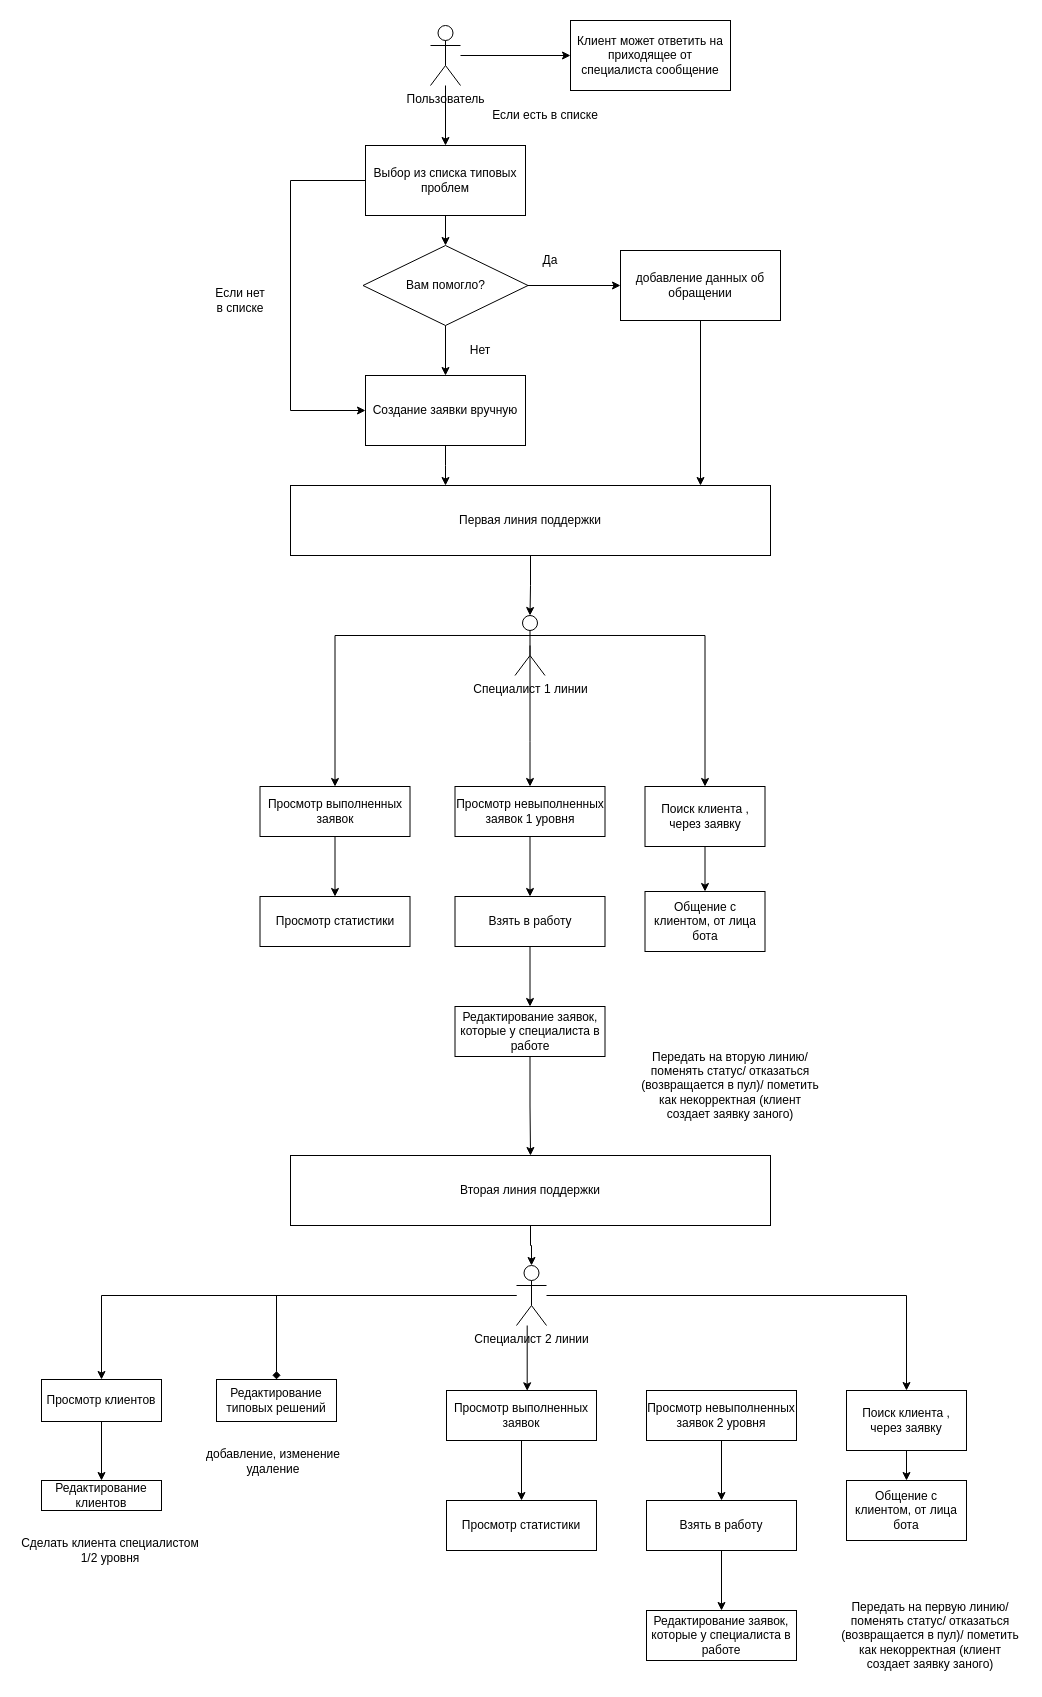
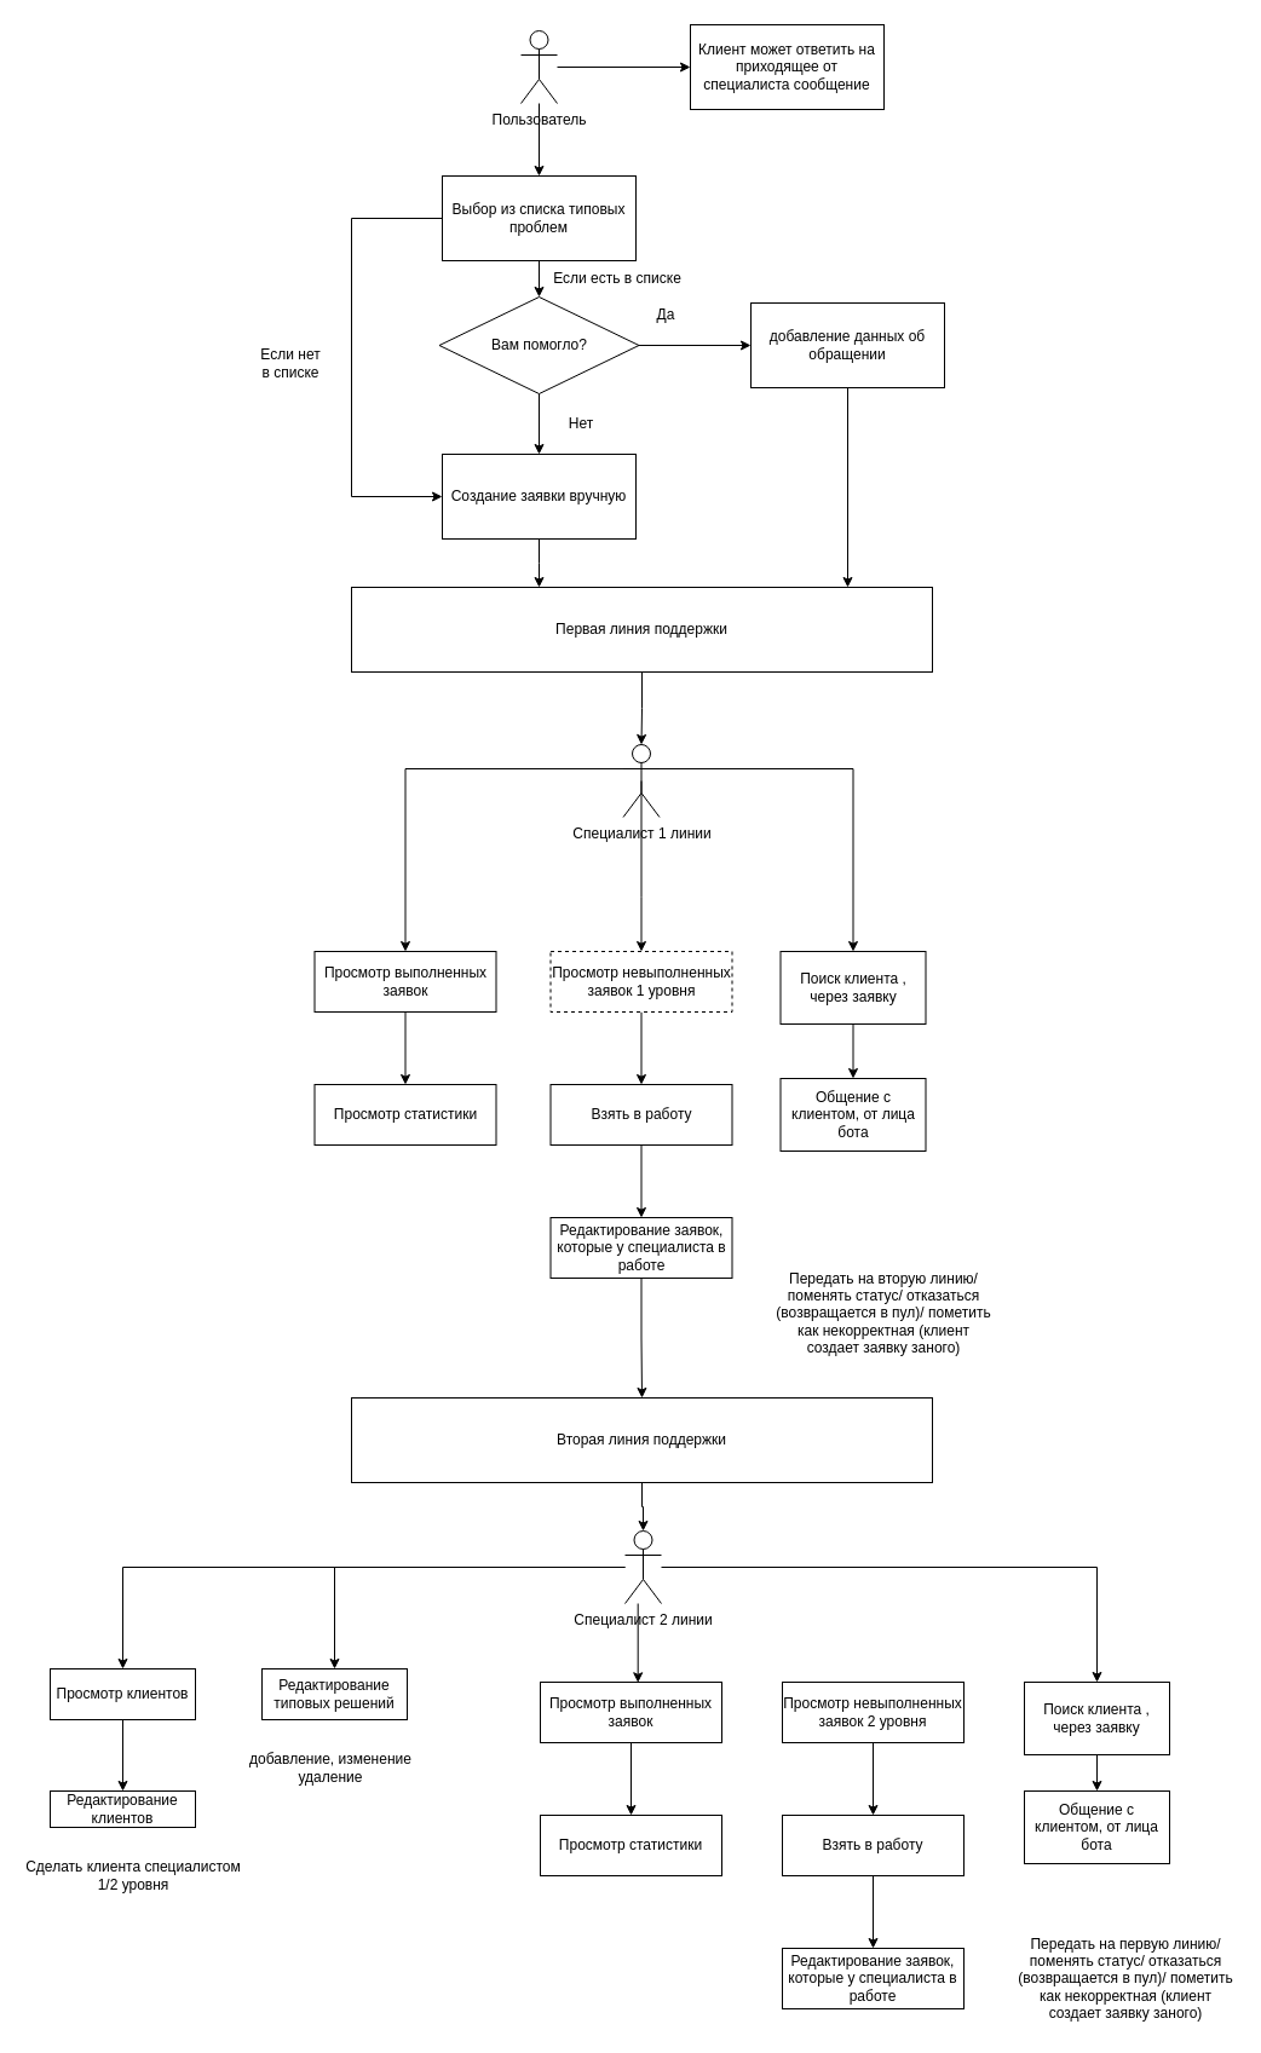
  <mxCell id="0" />
  <mxCell id="1" parent="0" />
  <mxCell id="2" style="edgeStyle=orthogonalEdgeStyle;rounded=0;orthogonalLoop=1;jettySize=auto;html=1;entryX=0.5;entryY=0;entryDx=0;entryDy=0;" parent="1" source="4" target="7" edge="1"><mxGeometry relative="1" as="geometry" /></mxCell>
  <mxCell id="3" style="edgeStyle=orthogonalEdgeStyle;rounded=0;orthogonalLoop=1;jettySize=auto;html=1;entryX=0;entryY=0.5;entryDx=0;entryDy=0;" parent="1" source="4" target="35" edge="1"><mxGeometry relative="1" as="geometry" /></mxCell>
  <mxCell id="4" value="Пользователь" style="shape=umlActor;verticalLabelPosition=bottom;verticalAlign=top;html=1;outlineConnect=0;" parent="1" vertex="1"><mxGeometry x="430" y="25" width="30" height="60" as="geometry" /></mxCell>
  <mxCell id="5" style="edgeStyle=orthogonalEdgeStyle;rounded=0;orthogonalLoop=1;jettySize=auto;html=1;entryX=0.5;entryY=0;entryDx=0;entryDy=0;" parent="1" source="7" target="10" edge="1"><mxGeometry relative="1" as="geometry" /></mxCell>
  <mxCell id="6" style="edgeStyle=orthogonalEdgeStyle;rounded=0;orthogonalLoop=1;jettySize=auto;html=1;entryX=0;entryY=0.5;entryDx=0;entryDy=0;" parent="1" source="7" target="15" edge="1"><mxGeometry relative="1" as="geometry"><Array as="points"><mxPoint x="290" y="180" /><mxPoint x="290" y="410" /></Array></mxGeometry></mxCell>
  <mxCell id="7" value="Выбор из списка типовых проблем" style="rounded=0;whiteSpace=wrap;html=1;" parent="1" vertex="1"><mxGeometry x="365" y="145" width="160" height="70" as="geometry" /></mxCell>
  <mxCell id="8" style="edgeStyle=orthogonalEdgeStyle;rounded=0;orthogonalLoop=1;jettySize=auto;html=1;entryX=0.5;entryY=0;entryDx=0;entryDy=0;" parent="1" source="10" target="15" edge="1"><mxGeometry relative="1" as="geometry"><mxPoint x="445" y="375" as="targetPoint" /></mxGeometry></mxCell>
  <mxCell id="9" style="edgeStyle=orthogonalEdgeStyle;rounded=0;orthogonalLoop=1;jettySize=auto;html=1;exitX=1;exitY=0.5;exitDx=0;exitDy=0;entryX=0;entryY=0.5;entryDx=0;entryDy=0;" parent="1" source="10" target="13" edge="1"><mxGeometry relative="1" as="geometry" /></mxCell>
  <mxCell id="10" value="Вам помогло?" style="rhombus;whiteSpace=wrap;html=1;" parent="1" vertex="1"><mxGeometry x="362.5" y="245" width="165" height="80" as="geometry" /></mxCell>
  <mxCell id="11" value="Да" style="text;html=1;align=center;verticalAlign=middle;whiteSpace=wrap;rounded=0;" parent="1" vertex="1"><mxGeometry x="520" y="245" width="60" height="30" as="geometry" /></mxCell>
  <mxCell id="12" style="edgeStyle=orthogonalEdgeStyle;rounded=0;orthogonalLoop=1;jettySize=auto;html=1;" edge="1" parent="1" source="13"><mxGeometry relative="1" as="geometry"><mxPoint x="700" y="485" as="targetPoint" /></mxGeometry></mxCell>
  <mxCell id="13" value="добавление данных об обращении" style="rounded=0;whiteSpace=wrap;html=1;" parent="1" vertex="1"><mxGeometry x="620" y="250" width="160" height="70" as="geometry" /></mxCell>
  <mxCell id="14" style="edgeStyle=orthogonalEdgeStyle;rounded=0;orthogonalLoop=1;jettySize=auto;html=1;" edge="1" parent="1" source="15"><mxGeometry relative="1" as="geometry"><mxPoint x="445" y="485" as="targetPoint" /></mxGeometry></mxCell>
  <mxCell id="15" value="Создание заявки вручную" style="rounded=0;whiteSpace=wrap;html=1;" parent="1" vertex="1"><mxGeometry x="365" y="375" width="160" height="70" as="geometry" /></mxCell>
  <mxCell id="16" value="Если нет в списке" style="text;html=1;align=center;verticalAlign=middle;whiteSpace=wrap;rounded=0;" parent="1" vertex="1"><mxGeometry x="210" y="285" width="60" height="30" as="geometry" /></mxCell>
- <mxCell id="17" value="Если есть в списке" style="text;html=1;align=center;verticalAlign=middle;whiteSpace=wrap;rounded=0;" parent="1" vertex="1"><mxGeometry x="485" y="100" width="120" height="30" as="geometry" /></mxCell>
+ <mxCell id="17" value="Если есть в списке" style="text;html=1;align=center;verticalAlign=middle;whiteSpace=wrap;rounded=0;" parent="1" vertex="1"><mxGeometry x="450" y="215" width="120" height="30" as="geometry" /></mxCell>
  <mxCell id="18" style="edgeStyle=orthogonalEdgeStyle;rounded=0;orthogonalLoop=1;jettySize=auto;html=1;entryX=0.5;entryY=0;entryDx=0;entryDy=0;exitX=0.5;exitY=0.5;exitDx=0;exitDy=0;exitPerimeter=0;" parent="1" source="20" target="25" edge="1"><mxGeometry relative="1" as="geometry"><Array as="points"><mxPoint x="529.5" y="741" /><mxPoint x="529.5" y="741" /></Array><mxPoint x="519.5" y="721" as="sourcePoint" /></mxGeometry></mxCell>
  <mxCell id="19" style="edgeStyle=orthogonalEdgeStyle;rounded=0;orthogonalLoop=1;jettySize=auto;html=1;entryX=0.5;entryY=0;entryDx=0;entryDy=0;exitX=1;exitY=0.333;exitDx=0;exitDy=0;exitPerimeter=0;" parent="1" source="20" target="34" edge="1"><mxGeometry relative="1" as="geometry"><mxPoint x="534.5" y="691" as="sourcePoint" /></mxGeometry></mxCell>
  <mxCell id="20" value="Специалист 1 линии" style="shape=umlActor;verticalLabelPosition=bottom;verticalAlign=top;html=1;outlineConnect=0;" parent="1" vertex="1"><mxGeometry x="514.5" y="615" width="30" height="60" as="geometry" /></mxCell>
  <mxCell id="21" value="" style="edgeStyle=orthogonalEdgeStyle;rounded=0;orthogonalLoop=1;jettySize=auto;html=1;exitX=0.5;exitY=1;exitDx=0;exitDy=0;entryX=0.5;entryY=0;entryDx=0;entryDy=0;" parent="1" source="22" target="23" edge="1"><mxGeometry relative="1" as="geometry"><mxPoint x="189.5" y="871" as="sourcePoint" /><mxPoint x="189.5" y="931" as="targetPoint" /></mxGeometry></mxCell>
  <mxCell id="22" value="Просмотр выполненных заявок" style="rounded=0;whiteSpace=wrap;html=1;" parent="1" vertex="1"><mxGeometry x="259.5" y="786" width="150" height="50" as="geometry" /></mxCell>
  <mxCell id="23" value="Просмотр статистики" style="rounded=0;whiteSpace=wrap;html=1;" parent="1" vertex="1"><mxGeometry x="259.5" y="896" width="150" height="50" as="geometry" /></mxCell>
  <mxCell id="24" style="edgeStyle=orthogonalEdgeStyle;rounded=0;orthogonalLoop=1;jettySize=auto;html=1;exitX=0.5;exitY=1;exitDx=0;exitDy=0;entryX=0.5;entryY=0;entryDx=0;entryDy=0;" parent="1" source="25" target="27" edge="1"><mxGeometry relative="1" as="geometry" /></mxCell>
- <mxCell id="25" value="Просмотр невыполненных заявок 1 уровня" style="rounded=0;whiteSpace=wrap;html=1;" parent="1" vertex="1"><mxGeometry x="454.5" y="786" width="150" height="50" as="geometry" /></mxCell>
+ <mxCell id="25" value="Просмотр невыполненных заявок 1 уровня" style="rounded=0;whiteSpace=wrap;html=1;dashed=1;" parent="1" vertex="1"><mxGeometry x="454.5" y="786" width="150" height="50" as="geometry" /></mxCell>
  <mxCell id="26" style="edgeStyle=orthogonalEdgeStyle;rounded=0;orthogonalLoop=1;jettySize=auto;html=1;entryX=0.5;entryY=0;entryDx=0;entryDy=0;" parent="1" source="27" target="30" edge="1"><mxGeometry relative="1" as="geometry" /></mxCell>
  <mxCell id="27" value="Взять в работу" style="rounded=0;whiteSpace=wrap;html=1;" parent="1" vertex="1"><mxGeometry x="454.5" y="896" width="150" height="50" as="geometry" /></mxCell>
  <mxCell id="28" style="edgeStyle=orthogonalEdgeStyle;rounded=0;orthogonalLoop=1;jettySize=auto;html=1;exitX=0;exitY=0.333;exitDx=0;exitDy=0;exitPerimeter=0;entryX=0.5;entryY=0;entryDx=0;entryDy=0;" parent="1" source="20" target="22" edge="1"><mxGeometry relative="1" as="geometry"><Array as="points"><mxPoint x="334.5" y="635" /></Array><mxPoint x="504.5" y="691" as="sourcePoint" /><mxPoint x="329.5" y="731" as="targetPoint" /></mxGeometry></mxCell>
  <mxCell id="29" style="edgeStyle=orthogonalEdgeStyle;rounded=0;orthogonalLoop=1;jettySize=auto;html=1;exitX=0.5;exitY=1;exitDx=0;exitDy=0;entryX=0.5;entryY=0;entryDx=0;entryDy=0;" edge="1" parent="1" source="30" target="62"><mxGeometry relative="1" as="geometry" /></mxCell>
  <mxCell id="30" value="Редактирование заявок, которые у специалиста в работе" style="rounded=0;whiteSpace=wrap;html=1;" parent="1" vertex="1"><mxGeometry x="454.5" y="1006" width="150" height="50" as="geometry" /></mxCell>
  <mxCell id="31" value="Передать на вторую линию/поменять статус/ отказаться (возвращается в пул)/ пометить как некорректная (клиент создает заявку заного)" style="text;html=1;align=center;verticalAlign=middle;whiteSpace=wrap;rounded=0;" parent="1" vertex="1"><mxGeometry x="640" y="1045" width="180" height="80" as="geometry" /></mxCell>
  <mxCell id="32" value="Общение с клиентом, от лица бота" style="rounded=0;whiteSpace=wrap;html=1;" parent="1" vertex="1"><mxGeometry x="644.5" y="891" width="120" height="60" as="geometry" /></mxCell>
  <mxCell id="33" style="edgeStyle=orthogonalEdgeStyle;rounded=0;orthogonalLoop=1;jettySize=auto;html=1;entryX=0.5;entryY=0;entryDx=0;entryDy=0;" parent="1" source="34" target="32" edge="1"><mxGeometry relative="1" as="geometry" /></mxCell>
  <mxCell id="34" value="Поиск клиента , через заявку" style="rounded=0;whiteSpace=wrap;html=1;" parent="1" vertex="1"><mxGeometry x="644.5" y="786" width="120" height="60" as="geometry" /></mxCell>
  <mxCell id="35" value="Клиент может ответить на приходящее от специалиста сообщение" style="rounded=0;whiteSpace=wrap;html=1;" parent="1" vertex="1"><mxGeometry x="570" y="20" width="160" height="70" as="geometry" /></mxCell>
  <mxCell id="36" style="edgeStyle=orthogonalEdgeStyle;rounded=0;orthogonalLoop=1;jettySize=auto;html=1;entryX=0.5;entryY=0;entryDx=0;entryDy=0;" parent="1" source="39" target="52" edge="1"><mxGeometry relative="1" as="geometry" /></mxCell>
  <mxCell id="37" style="edgeStyle=orthogonalEdgeStyle;rounded=0;orthogonalLoop=1;jettySize=auto;html=1;entryX=0.5;entryY=0;entryDx=0;entryDy=0;" parent="1" source="39" target="54" edge="1"><mxGeometry relative="1" as="geometry"><mxPoint x="56" y="1390" as="targetPoint" /></mxGeometry></mxCell>
- <mxCell id="38" style="edgeStyle=orthogonalEdgeStyle;rounded=0;orthogonalLoop=1;jettySize=auto;html=1;entryX=0.5;entryY=0;entryDx=0;entryDy=0;endArrow=diamond;" parent="1" source="39" target="57" edge="1"><mxGeometry relative="1" as="geometry" /></mxCell>
+ <mxCell id="38" style="edgeStyle=orthogonalEdgeStyle;rounded=0;orthogonalLoop=1;jettySize=auto;html=1;entryX=0.5;entryY=0;entryDx=0;entryDy=0;" parent="1" source="39" target="57" edge="1"><mxGeometry relative="1" as="geometry" /></mxCell>
  <mxCell id="39" value="Специалист 2 линии" style="shape=umlActor;verticalLabelPosition=bottom;verticalAlign=top;html=1;outlineConnect=0;" parent="1" vertex="1"><mxGeometry x="516" y="1265" width="30" height="60" as="geometry" /></mxCell>
  <mxCell id="40" value="" style="edgeStyle=orthogonalEdgeStyle;rounded=0;orthogonalLoop=1;jettySize=auto;html=1;" parent="1" source="41" target="42" edge="1"><mxGeometry relative="1" as="geometry" /></mxCell>
  <mxCell id="41" value="Просмотр выполненных заявок" style="rounded=0;whiteSpace=wrap;html=1;" parent="1" vertex="1"><mxGeometry x="446" y="1390" width="150" height="50" as="geometry" /></mxCell>
  <mxCell id="42" value="Просмотр статистики" style="rounded=0;whiteSpace=wrap;html=1;" parent="1" vertex="1"><mxGeometry x="446" y="1500" width="150" height="50" as="geometry" /></mxCell>
  <mxCell id="43" style="edgeStyle=orthogonalEdgeStyle;rounded=0;orthogonalLoop=1;jettySize=auto;html=1;exitX=0.5;exitY=1;exitDx=0;exitDy=0;entryX=0.5;entryY=0;entryDx=0;entryDy=0;" parent="1" source="44" target="46" edge="1"><mxGeometry relative="1" as="geometry" /></mxCell>
  <mxCell id="44" value="Просмотр невыполненных заявок 2 уровня" style="rounded=0;whiteSpace=wrap;html=1;" parent="1" vertex="1"><mxGeometry x="646" y="1390" width="150" height="50" as="geometry" /></mxCell>
  <mxCell id="45" style="edgeStyle=orthogonalEdgeStyle;rounded=0;orthogonalLoop=1;jettySize=auto;html=1;entryX=0.5;entryY=0;entryDx=0;entryDy=0;" parent="1" source="46" target="48" edge="1"><mxGeometry relative="1" as="geometry" /></mxCell>
  <mxCell id="46" value="Взять в работу" style="rounded=0;whiteSpace=wrap;html=1;" parent="1" vertex="1"><mxGeometry x="646" y="1500" width="150" height="50" as="geometry" /></mxCell>
  <mxCell id="47" style="edgeStyle=orthogonalEdgeStyle;rounded=0;orthogonalLoop=1;jettySize=auto;html=1;entryX=0.538;entryY=0.006;entryDx=0;entryDy=0;entryPerimeter=0;" parent="1" source="39" target="41" edge="1"><mxGeometry relative="1" as="geometry"><Array as="points"><mxPoint x="527" y="1295" /></Array></mxGeometry></mxCell>
  <mxCell id="48" value="Редактирование заявок, которые у специалиста в работе" style="rounded=0;whiteSpace=wrap;html=1;" parent="1" vertex="1"><mxGeometry x="646" y="1610" width="150" height="50" as="geometry" /></mxCell>
  <mxCell id="49" value="Передать на первую линию/поменять статус/ отказаться (возвращается в пул)/ пометить как некорректная (клиент создает заявку заного)" style="text;html=1;align=center;verticalAlign=middle;whiteSpace=wrap;rounded=0;" parent="1" vertex="1"><mxGeometry x="840" y="1595" width="180" height="80" as="geometry" /></mxCell>
  <mxCell id="50" value="Общение с клиентом, от лица бота" style="rounded=0;whiteSpace=wrap;html=1;" parent="1" vertex="1"><mxGeometry x="846" y="1480" width="120" height="60" as="geometry" /></mxCell>
  <mxCell id="51" style="edgeStyle=orthogonalEdgeStyle;rounded=0;orthogonalLoop=1;jettySize=auto;html=1;entryX=0.5;entryY=0;entryDx=0;entryDy=0;" parent="1" source="52" target="50" edge="1"><mxGeometry relative="1" as="geometry" /></mxCell>
  <mxCell id="52" value="Поиск клиента , через заявку" style="rounded=0;whiteSpace=wrap;html=1;" parent="1" vertex="1"><mxGeometry x="846" y="1390" width="120" height="60" as="geometry" /></mxCell>
  <mxCell id="53" style="edgeStyle=orthogonalEdgeStyle;rounded=0;orthogonalLoop=1;jettySize=auto;html=1;entryX=0.5;entryY=0;entryDx=0;entryDy=0;exitX=0.5;exitY=1;exitDx=0;exitDy=0;" parent="1" source="54" target="55" edge="1"><mxGeometry relative="1" as="geometry"><mxPoint x="56" y="1432" as="sourcePoint" /><mxPoint x="56" y="1482" as="targetPoint" /></mxGeometry></mxCell>
  <mxCell id="54" value="Просмотр клиентов" style="rounded=0;whiteSpace=wrap;html=1;" parent="1" vertex="1"><mxGeometry x="41" y="1379" width="120" height="42" as="geometry" /></mxCell>
  <mxCell id="55" value="Редактирование клиентов" style="rounded=0;whiteSpace=wrap;html=1;" parent="1" vertex="1"><mxGeometry x="41" y="1480" width="120" height="30" as="geometry" /></mxCell>
  <mxCell id="56" value="Сделать клиента специалистом 1/2 уровня" style="text;html=1;align=center;verticalAlign=middle;whiteSpace=wrap;rounded=0;" parent="1" vertex="1"><mxGeometry x="20" y="1510" width="180" height="80" as="geometry" /></mxCell>
  <mxCell id="57" value="Редактирование типовых решений" style="rounded=0;whiteSpace=wrap;html=1;" parent="1" vertex="1"><mxGeometry x="216" y="1379" width="120" height="42" as="geometry" /></mxCell>
  <mxCell id="58" value="добавление, изменение удаление" style="text;html=1;align=center;verticalAlign=middle;whiteSpace=wrap;rounded=0;" parent="1" vertex="1"><mxGeometry x="182.5" y="1421" width="180" height="80" as="geometry" /></mxCell>
  <mxCell id="59" value="Нет" style="text;html=1;align=center;verticalAlign=middle;whiteSpace=wrap;rounded=0;" vertex="1" parent="1"><mxGeometry x="450" y="335" width="60" height="30" as="geometry" /></mxCell>
  <mxCell id="60" value="Первая линия поддержки" style="rounded=0;whiteSpace=wrap;html=1;" vertex="1" parent="1"><mxGeometry x="290" y="485" width="480" height="70" as="geometry" /></mxCell>
  <mxCell id="61" style="edgeStyle=orthogonalEdgeStyle;rounded=0;orthogonalLoop=1;jettySize=auto;html=1;entryX=0.5;entryY=0;entryDx=0;entryDy=0;entryPerimeter=0;" edge="1" parent="1" source="60" target="20"><mxGeometry relative="1" as="geometry" /></mxCell>
  <mxCell id="62" value="Вторая линия поддержки" style="rounded=0;whiteSpace=wrap;html=1;" vertex="1" parent="1"><mxGeometry x="290" y="1155" width="480" height="70" as="geometry" /></mxCell>
  <mxCell id="63" style="edgeStyle=orthogonalEdgeStyle;rounded=0;orthogonalLoop=1;jettySize=auto;html=1;entryX=0.5;entryY=0;entryDx=0;entryDy=0;entryPerimeter=0;" edge="1" parent="1" source="62" target="39"><mxGeometry relative="1" as="geometry" /></mxCell>
